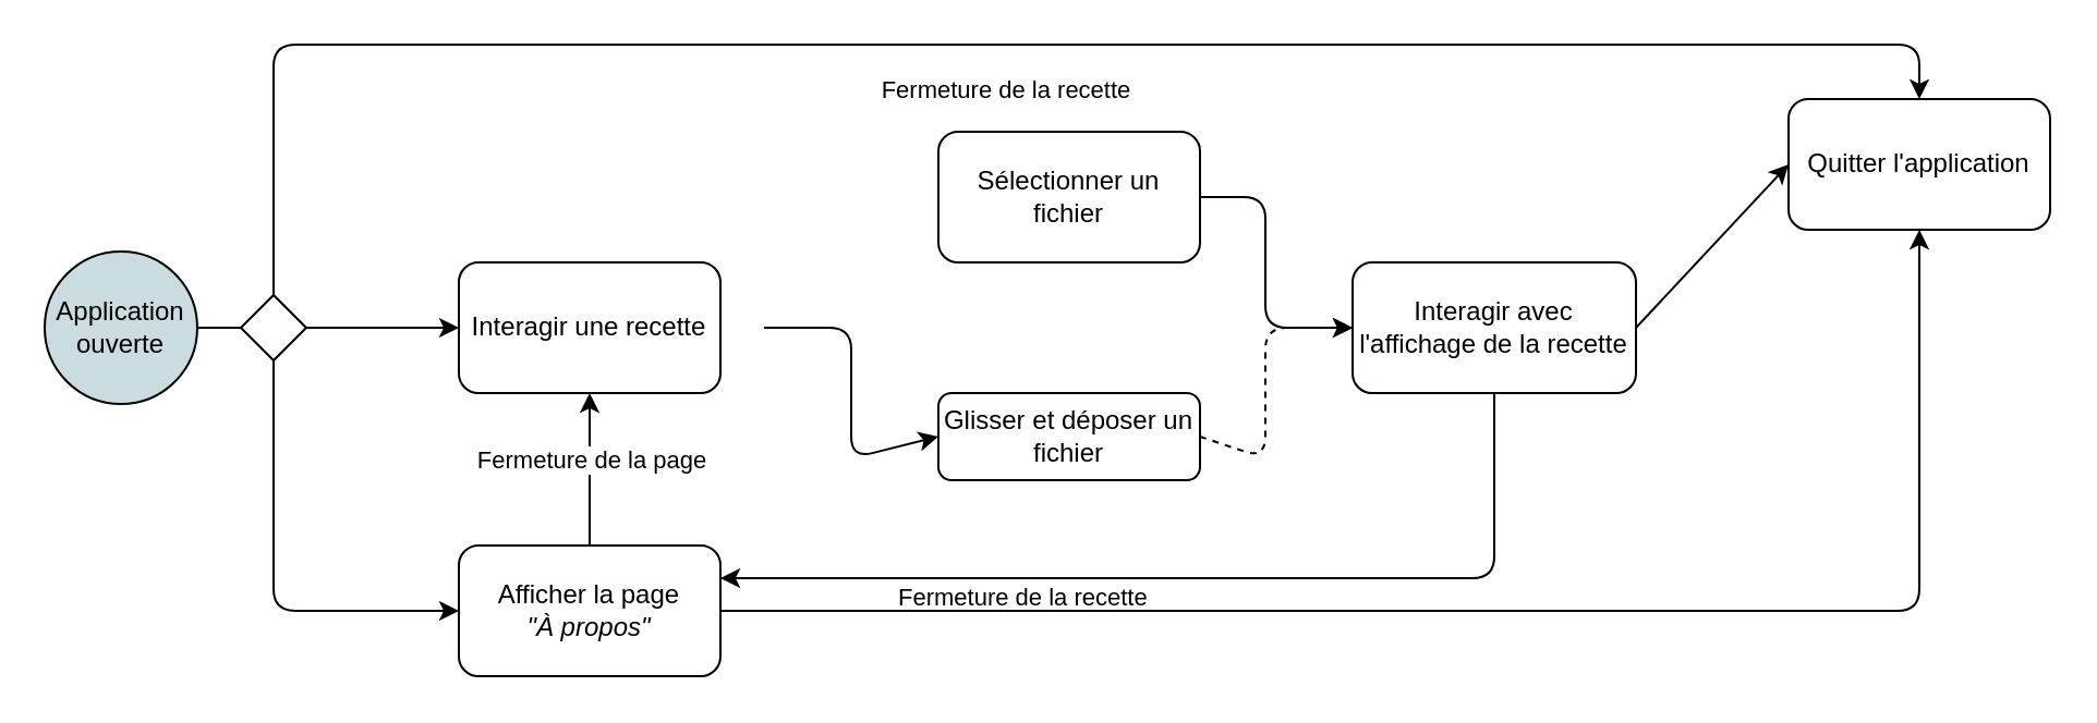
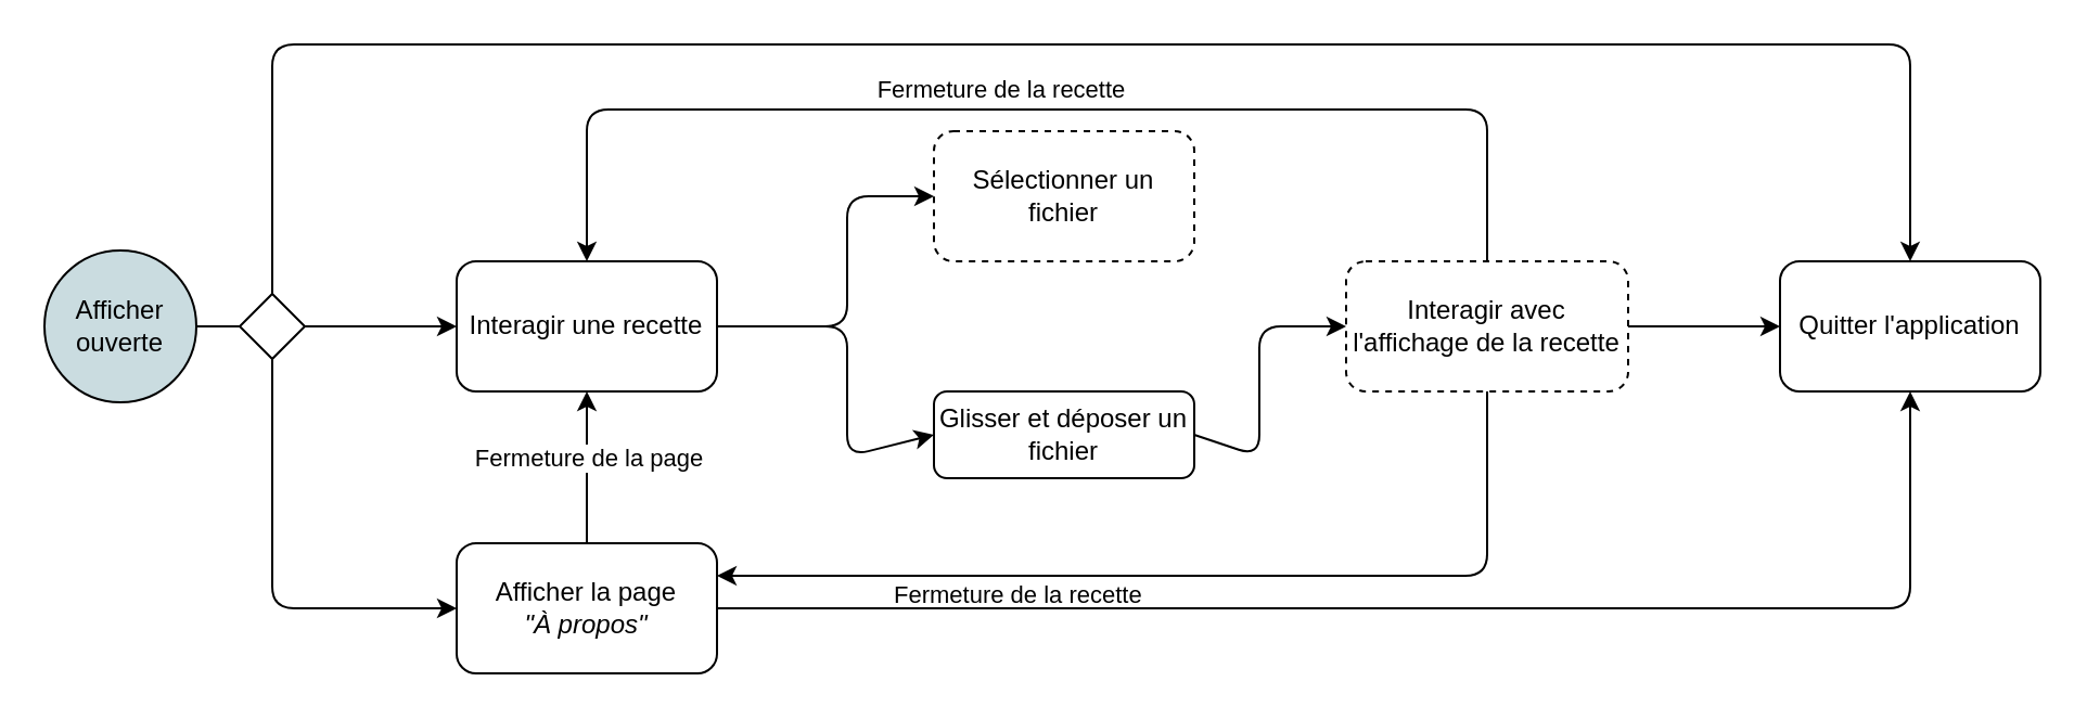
  <mxCell id="0" />
  <mxCell id="1" parent="0" />
- <mxCell id="2" value="Quitter l'application" style="rounded=1;whiteSpace=wrap;html=1;" vertex="1" parent="1"><mxGeometry x="820" y="45" width="120" height="60" as="geometry" /></mxCell>
+ <mxCell id="2" value="Quitter l'application" style="rounded=1;whiteSpace=wrap;html=1;" vertex="1" parent="1"><mxGeometry x="820" y="120" width="120" height="60" as="geometry" /></mxCell>
  <mxCell id="3" value="Interagir une recette" style="rounded=1;whiteSpace=wrap;html=1;" vertex="1" parent="1"><mxGeometry x="210" y="120" width="120" height="60" as="geometry" /></mxCell>
  <mxCell id="4" value="Afficher la page&lt;br&gt;&lt;i&gt;&quot;À propos&quot;&lt;/i&gt;" style="rounded=1;whiteSpace=wrap;html=1;" vertex="1" parent="1"><mxGeometry x="210" y="250" width="120" height="60" as="geometry" /></mxCell>
- <mxCell id="5" value="Application ouverte" style="ellipse;whiteSpace=wrap;html=1;aspect=fixed;fillColor=#CADCE0;" vertex="1" parent="1"><mxGeometry x="20" y="115" width="70" height="70" as="geometry" /></mxCell>
+ <mxCell id="5" value="Afficher ouverte" style="ellipse;whiteSpace=wrap;html=1;aspect=fixed;fillColor=#CADCE0;" vertex="1" parent="1"><mxGeometry x="20" y="115" width="70" height="70" as="geometry" /></mxCell>
  <mxCell id="6" value="" style="endArrow=classic;html=1;entryX=0;entryY=0.5;entryDx=0;entryDy=0;exitX=1;exitY=0.5;exitDx=0;exitDy=0;" edge="1" parent="1" source="19" target="3"><mxGeometry width="50" height="50" relative="1" as="geometry"><mxPoint x="160" y="150" as="sourcePoint" /><mxPoint x="620" y="160" as="targetPoint" /></mxGeometry></mxCell>
  <mxCell id="7" value="" style="endArrow=classic;html=1;entryX=0.5;entryY=0;entryDx=0;entryDy=0;exitX=0.5;exitY=0;exitDx=0;exitDy=0;" edge="1" parent="1" source="19" target="2"><mxGeometry width="50" height="50" relative="1" as="geometry"><mxPoint x="130" y="90" as="sourcePoint" /><mxPoint x="160" y="-170" as="targetPoint" /><Array as="points"><mxPoint x="125" y="20" /><mxPoint x="880" y="20" /></Array></mxGeometry></mxCell>
  <mxCell id="8" value="" style="endArrow=classic;html=1;entryX=0;entryY=0.5;entryDx=0;entryDy=0;exitX=0.5;exitY=1;exitDx=0;exitDy=0;" edge="1" parent="1" source="19" target="4"><mxGeometry width="50" height="50" relative="1" as="geometry"><mxPoint x="130" y="190" as="sourcePoint" /><mxPoint x="620" y="160" as="targetPoint" /><Array as="points"><mxPoint x="125" y="280" /></Array></mxGeometry></mxCell>
+ <mxCell id="9" value="" style="endArrow=classic;html=1;exitX=0.5;exitY=0;exitDx=0;exitDy=0;entryX=0.5;entryY=0;entryDx=0;entryDy=0;" edge="1" parent="1" source="16" target="3"><mxGeometry width="50" height="50" relative="1" as="geometry"><mxPoint x="570" y="210" as="sourcePoint" /><mxPoint x="170" y="150" as="targetPoint" /><Array as="points"><mxPoint x="685" y="50" /><mxPoint x="270" y="50" /></Array></mxGeometry></mxCell>
  <mxCell id="10" value="" style="endArrow=classic;html=1;exitX=0.5;exitY=0;exitDx=0;exitDy=0;entryX=0.5;entryY=1;entryDx=0;entryDy=0;" edge="1" parent="1" source="4" target="3"><mxGeometry width="50" height="50" relative="1" as="geometry"><mxPoint x="450" y="210" as="sourcePoint" /><mxPoint x="170" y="150" as="targetPoint" /><Array as="points"><mxPoint x="270" y="220" /></Array></mxGeometry></mxCell>
  <mxCell id="11" value="Fermeture de la page" style="edgeLabel;html=1;align=center;verticalAlign=middle;resizable=0;points=[];" vertex="1" connectable="0" parent="10"><mxGeometry x="0.054" y="-1" relative="1" as="geometry"><mxPoint x="-1" y="-3" as="offset" /></mxGeometry></mxCell>
- <mxCell id="12" value="Sélectionner un fichier" style="rounded=1;whiteSpace=wrap;html=1;fillColor=#FFFFFF;" vertex="1" parent="1"><mxGeometry x="430" y="60" width="120" height="60" as="geometry" /></mxCell>
+ <mxCell id="12" value="Sélectionner un fichier" style="rounded=1;whiteSpace=wrap;html=1;fillColor=#FFFFFF;dashed=1;" vertex="1" parent="1"><mxGeometry x="430" y="60" width="120" height="60" as="geometry" /></mxCell>
  <mxCell id="13" value="Glisser et déposer un fichier" style="rounded=1;whiteSpace=wrap;html=1;fillColor=#FFFFFF;" vertex="1" parent="1"><mxGeometry x="430" y="180" width="120" height="40" as="geometry" /></mxCell>
+ <mxCell id="14" value="" style="endArrow=classic;html=1;exitX=1;exitY=0.5;exitDx=0;exitDy=0;entryX=0;entryY=0.5;entryDx=0;entryDy=0;" edge="1" parent="1" source="3" target="12"><mxGeometry width="50" height="50" relative="1" as="geometry"><mxPoint x="450" y="210" as="sourcePoint" /><mxPoint x="500" y="160" as="targetPoint" /><Array as="points"><mxPoint x="390" y="150" /><mxPoint x="390" y="90" /></Array></mxGeometry></mxCell>
  <mxCell id="15" value="" style="endArrow=classic;html=1;entryX=0;entryY=0.5;entryDx=0;entryDy=0;" edge="1" parent="1" target="13"><mxGeometry width="50" height="50" relative="1" as="geometry"><mxPoint x="350" y="150" as="sourcePoint" /><mxPoint x="440" y="100" as="targetPoint" /><Array as="points"><mxPoint x="390" y="150" /><mxPoint x="390" y="210" /></Array></mxGeometry></mxCell>
- <mxCell id="16" value="Interagir avec l'affichage de la recette" style="rounded=1;whiteSpace=wrap;html=1;fillColor=#FFFFFF;" vertex="1" parent="1"><mxGeometry x="620" y="120" width="130" height="60" as="geometry" /></mxCell>
- <mxCell id="17" value="" style="endArrow=classic;html=1;exitX=1;exitY=0.5;exitDx=0;exitDy=0;entryX=0;entryY=0.5;entryDx=0;entryDy=0;" edge="1" parent="1" source="12" target="16"><mxGeometry width="50" height="50" relative="1" as="geometry"><mxPoint x="450" y="210" as="sourcePoint" /><mxPoint x="500" y="160" as="targetPoint" /><Array as="points"><mxPoint x="580" y="90" /><mxPoint x="580" y="150" /></Array></mxGeometry></mxCell>
- <mxCell id="18" value="" style="endArrow=classic;html=1;exitX=1;exitY=0.5;exitDx=0;exitDy=0;entryX=0;entryY=0.5;entryDx=0;entryDy=0;dashed=1;" edge="1" parent="1" source="13" target="16"><mxGeometry width="50" height="50" relative="1" as="geometry"><mxPoint x="560" y="100" as="sourcePoint" /><mxPoint x="620" y="160" as="targetPoint" /><Array as="points"><mxPoint x="580" y="210" /><mxPoint x="580" y="150" /></Array></mxGeometry></mxCell>
+ <mxCell id="16" value="Interagir avec l'affichage de la recette" style="rounded=1;whiteSpace=wrap;html=1;fillColor=#FFFFFF;dashed=1;" vertex="1" parent="1"><mxGeometry x="620" y="120" width="130" height="60" as="geometry" /></mxCell>
+ <mxCell id="18" value="" style="endArrow=classic;html=1;exitX=1;exitY=0.5;exitDx=0;exitDy=0;entryX=0;entryY=0.5;entryDx=0;entryDy=0;" edge="1" parent="1" source="13" target="16"><mxGeometry width="50" height="50" relative="1" as="geometry"><mxPoint x="560" y="100" as="sourcePoint" /><mxPoint x="620" y="160" as="targetPoint" /><Array as="points"><mxPoint x="580" y="210" /><mxPoint x="580" y="150" /></Array></mxGeometry></mxCell>
  <mxCell id="19" value="" style="rhombus;whiteSpace=wrap;html=1;fillColor=#FFFFFF;" vertex="1" parent="1"><mxGeometry x="110" y="135" width="30" height="30" as="geometry" /></mxCell>
  <mxCell id="20" value="" style="endArrow=none;html=1;exitX=1;exitY=0.5;exitDx=0;exitDy=0;entryX=0;entryY=0.5;entryDx=0;entryDy=0;" edge="1" parent="1" source="5" target="19"><mxGeometry width="50" height="50" relative="1" as="geometry"><mxPoint x="450" y="210" as="sourcePoint" /><mxPoint x="500" y="160" as="targetPoint" /></mxGeometry></mxCell>
  <mxCell id="21" value="" style="endArrow=classic;html=1;exitX=1;exitY=0.5;exitDx=0;exitDy=0;entryX=0.5;entryY=1;entryDx=0;entryDy=0;" edge="1" parent="1" source="4" target="2"><mxGeometry width="50" height="50" relative="1" as="geometry"><mxPoint x="450" y="210" as="sourcePoint" /><mxPoint x="500" y="160" as="targetPoint" /><Array as="points"><mxPoint x="880" y="280" /></Array></mxGeometry></mxCell>
  <mxCell id="22" value="" style="endArrow=classic;html=1;exitX=1;exitY=0.5;exitDx=0;exitDy=0;entryX=0;entryY=0.5;entryDx=0;entryDy=0;" edge="1" parent="1" source="16" target="2"><mxGeometry width="50" height="50" relative="1" as="geometry"><mxPoint x="450" y="210" as="sourcePoint" /><mxPoint x="500" y="160" as="targetPoint" /></mxGeometry></mxCell>
  <mxCell id="23" value="Fermeture de la recette" style="edgeLabel;html=1;align=center;verticalAlign=middle;resizable=0;points=[];" vertex="1" connectable="0" parent="1"><mxGeometry x="470" y="50" as="geometry"><mxPoint x="-10" y="-10" as="offset" /></mxGeometry></mxCell>
  <mxCell id="24" value="" style="endArrow=classic;html=1;exitX=0.5;exitY=1;exitDx=0;exitDy=0;entryX=1;entryY=0.25;entryDx=0;entryDy=0;" edge="1" parent="1" source="16" target="4"><mxGeometry width="50" height="50" relative="1" as="geometry"><mxPoint x="697.5" y="395" as="sourcePoint" /><mxPoint x="282.5" y="395" as="targetPoint" /><Array as="points"><mxPoint x="685" y="265" /></Array></mxGeometry></mxCell>
  <mxCell id="25" value="&lt;span style=&quot;color: rgb(0, 0, 0); font-family: helvetica; font-size: 11px; font-style: normal; font-weight: 400; letter-spacing: normal; text-align: center; text-indent: 0px; text-transform: none; word-spacing: 0px; background-color: rgb(255, 255, 255); display: inline; float: none;&quot;&gt;Fermeture de la recette&lt;/span&gt;" style="text;whiteSpace=wrap;html=1;" vertex="1" parent="1"><mxGeometry x="410" y="260" width="120" height="30" as="geometry" /></mxCell>
